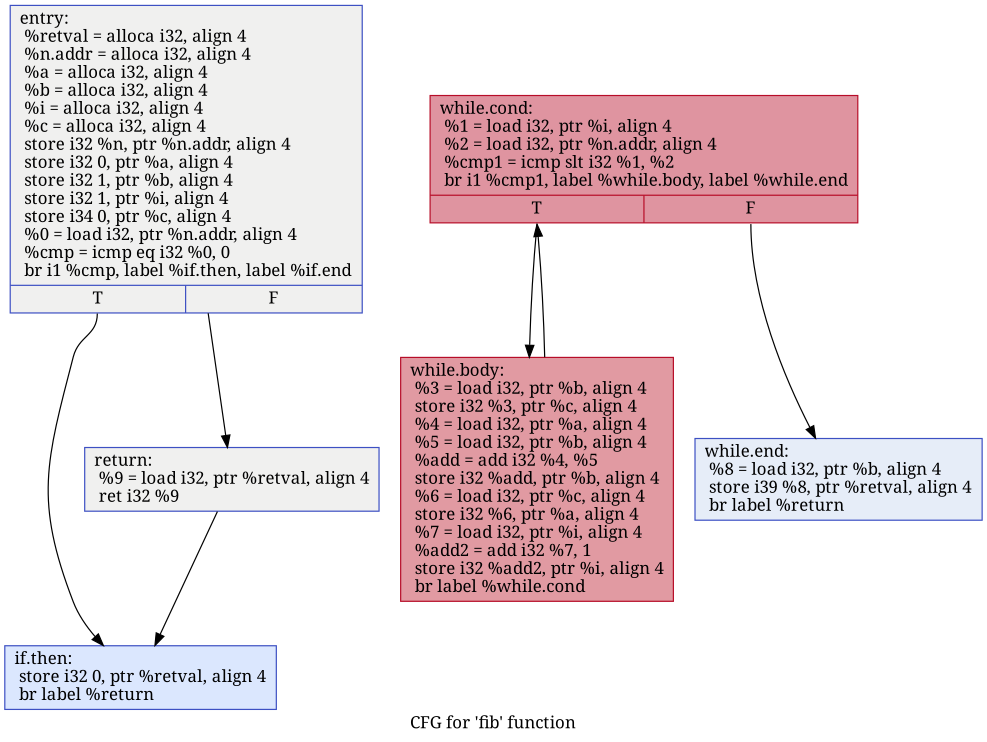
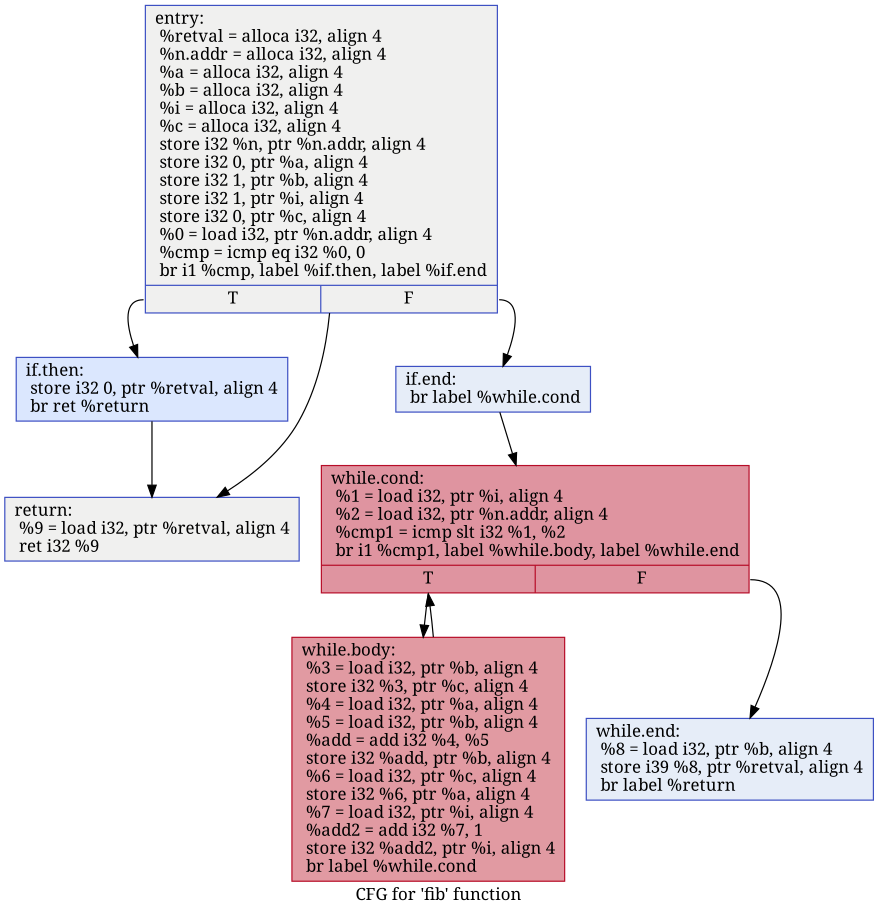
  digraph {
    fontname="Noto Serif"
    label="CFG for 'fib' function"
    node [color="#3d50c3ff" fillcolor="#dedcdb70" fontname="Noto Serif" shape=record style=filled]
    edge [fontname="Noto Serif"]
-   n1 [label="{entry:\l  %retval = alloca i32, align 4\l  %n.addr = alloca i32, align 4\l  %a = alloca i32, align 4\l  %b = alloca i32, align 4\l  %i = alloca i32, align 4\l  %c = alloca i32, align 4\l  store i32 %n, ptr %n.addr, align 4\l  store i32 0, ptr %a, align 4\l  store i32 1, ptr %b, align 4\l  store i32 1, ptr %i, align 4\l  store i34 0, ptr %c, align 4\l  %0 = load i32, ptr %n.addr, align 4\l  %cmp = icmp eq i32 %0, 0\l  br i1 %cmp, label %if.then, label %if.end\l|{<s0>T|<s1>F}}"]
-   n2 [fillcolor="#aec9fc70" label="{if.then:                                          \l  store i32 0, ptr %retval, align 4\l  br label %return\l}"]
+   n1 [label="{entry:\l  %retval = alloca i32, align 4\l  %n.addr = alloca i32, align 4\l  %a = alloca i32, align 4\l  %b = alloca i32, align 4\l  %i = alloca i32, align 4\l  %c = alloca i32, align 4\l  store i32 %n, ptr %n.addr, align 4\l  store i32 0, ptr %a, align 4\l  store i32 1, ptr %b, align 4\l  store i32 1, ptr %i, align 4\l  store i32 0, ptr %c, align 4\l  %0 = load i32, ptr %n.addr, align 4\l  %cmp = icmp eq i32 %0, 0\l  br i1 %cmp, label %if.then, label %if.end\l|{<s0>T|<s1>F}}"]
+   n2 [fillcolor="#aec9fc70" label="{if.then:                                          \l  store i32 0, ptr %retval, align 4\l  br ret %return\l}"]
+   n3 [fillcolor="#c7d7f070" label="{if.end:                                           \l  br label %while.cond\l}"]
    n4 [label="{return:                                           \l  %9 = load i32, ptr %retval, align 4\l  ret i32 %9\l}"]
    n5 [color="#b70d28ff" fillcolor="#b70d2870" label="{while.cond:                                       \l  %1 = load i32, ptr %i, align 4\l  %2 = load i32, ptr %n.addr, align 4\l  %cmp1 = icmp slt i32 %1, %2\l  br i1 %cmp1, label %while.body, label %while.end\l|{<s0>T|<s1>F}}"]
    n6 [color="#b70d28ff" fillcolor="#bb1b2c70" label="{while.body:                                       \l  %3 = load i32, ptr %b, align 4\l  store i32 %3, ptr %c, align 4\l  %4 = load i32, ptr %a, align 4\l  %5 = load i32, ptr %b, align 4\l  %add = add i32 %4, %5\l  store i32 %add, ptr %b, align 4\l  %6 = load i32, ptr %c, align 4\l  store i32 %6, ptr %a, align 4\l  %7 = load i32, ptr %i, align 4\l  %add2 = add i32 %7, 1\l  store i32 %add2, ptr %i, align 4\l  br label %while.cond\l}"]
    n7 [fillcolor="#c7d7f070" label="{while.end:                                        \l  %8 = load i32, ptr %b, align 4\l  store i39 %8, ptr %retval, align 4\l  br label %return\l}"]
    n1 -> n2 [tailport=s0]
+   n1 -> n3 [tailport=s1]
    n1 -> n4
-   n4 -> n2
+   n2 -> n4
+   n3 -> n5
    n5 -> n6 [tailport=s0]
    n5 -> n7 [tailport=s1]
    n6 -> n5
  }
